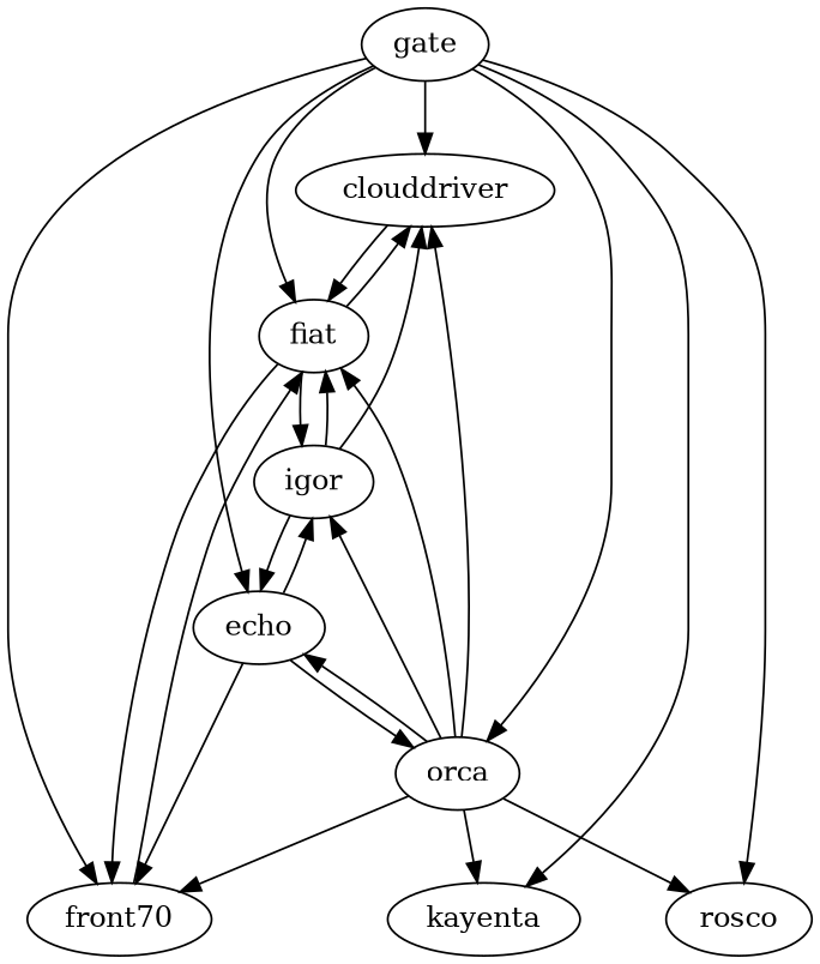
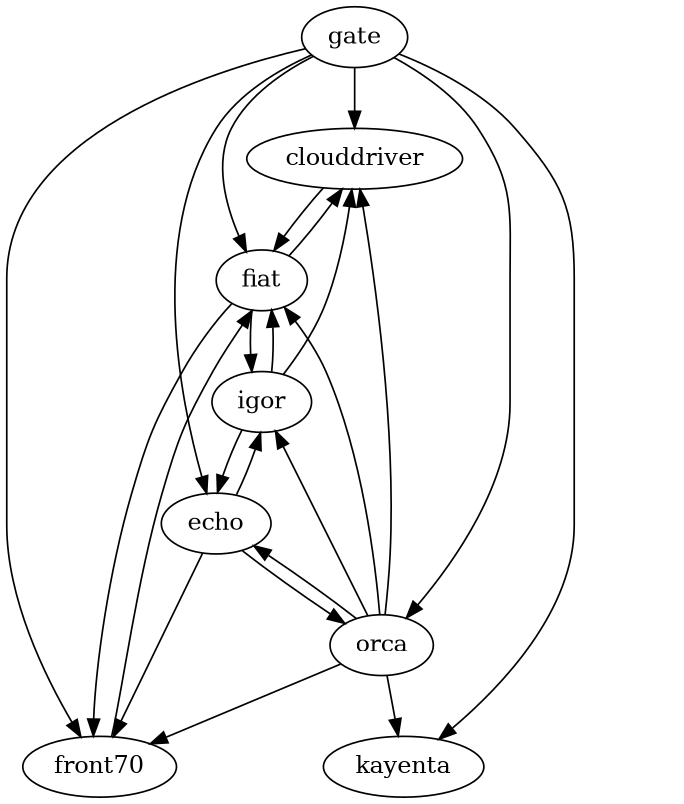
  strict digraph {
    n1 [label=clouddriver]
    n2 [label=fiat]
    n3 [label=front70]
    n4 [label=igor]
    n5 [label=echo]
    n6 [label=orca]
    n7 [label=kayenta]
-   n8 [label=rosco]
    n9 [label=gate]
    n1 -> n2
    n2 -> n1
    n2 -> n3
    n2 -> n4
    n3 -> n2
    n4 -> n1
    n4 -> n2
    n4 -> n5
    n5 -> n3
    n5 -> n4
    n5 -> n6
    n6 -> n1
    n6 -> n2
    n6 -> n3
    n6 -> n4
    n6 -> n5
    n6 -> n7
-   n6 -> n8
    n9 -> n1
    n9 -> n2
    n9 -> n3
    n9 -> n5
    n9 -> n6
    n9 -> n7
-   n9 -> n8
  }
